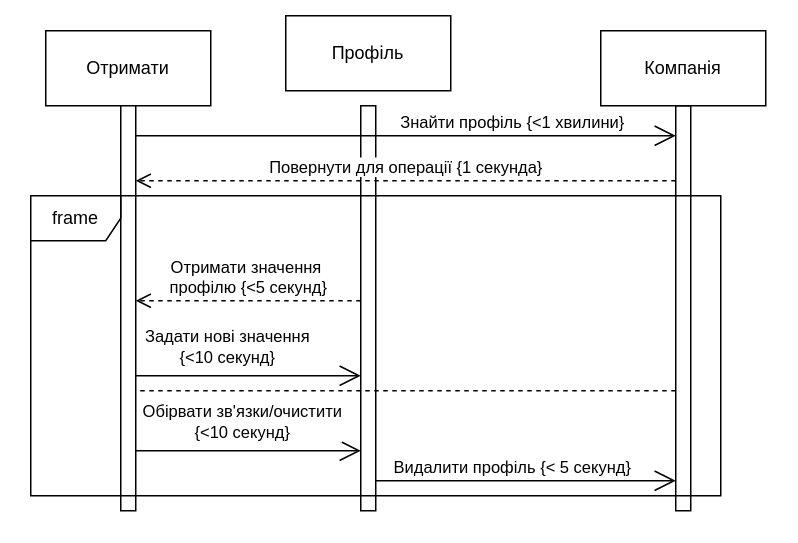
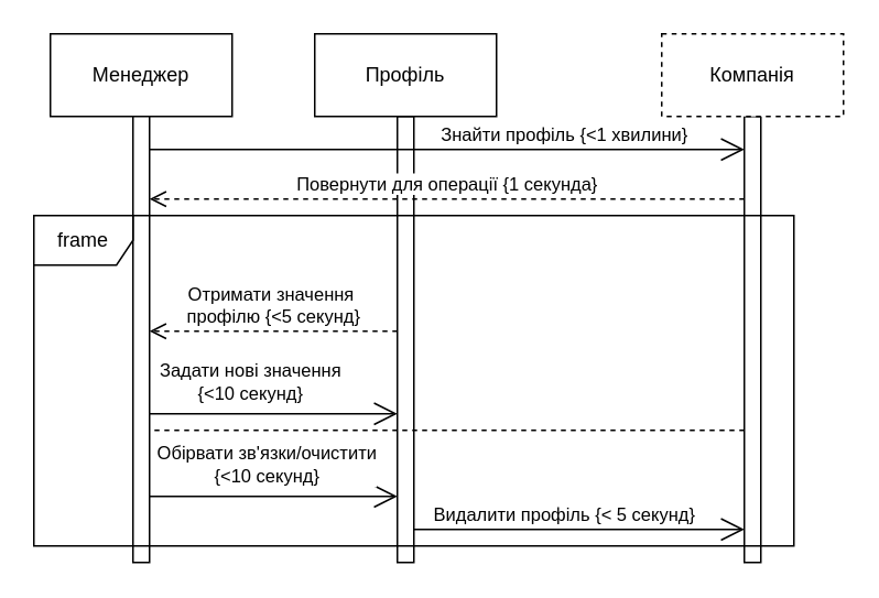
  <mxCell id="0" />
  <mxCell id="1" parent="0" />
  <mxCell id="2" value="" style="html=1;points=[[0,0,0,0,5],[0,1,0,0,-5],[1,0,0,0,5],[1,1,0,0,-5]];perimeter=orthogonalPerimeter;outlineConnect=0;targetShapes=umlLifeline;portConstraint=eastwest;newEdgeStyle={&quot;curved&quot;:0,&quot;rounded&quot;:0};" vertex="1" parent="1"><mxGeometry x="80" y="60" width="10" height="280" as="geometry" /></mxCell>
- <mxCell id="3" value="Отримати" style="html=1;whiteSpace=wrap;" vertex="1" parent="1"><mxGeometry x="30" y="20" width="110" height="50" as="geometry" /></mxCell>
+ <mxCell id="3" value="Менеджер" style="html=1;whiteSpace=wrap;" vertex="1" parent="1"><mxGeometry x="30" y="20" width="110" height="50" as="geometry" /></mxCell>
  <mxCell id="4" value="" style="html=1;points=[[0,0,0,0,5],[0,1,0,0,-5],[1,0,0,0,5],[1,1,0,0,-5]];perimeter=orthogonalPerimeter;outlineConnect=0;targetShapes=umlLifeline;portConstraint=eastwest;newEdgeStyle={&quot;curved&quot;:0,&quot;rounded&quot;:0};" vertex="1" parent="1"><mxGeometry x="240" y="70" width="10" height="270" as="geometry" /></mxCell>
- <mxCell id="5" value="Профіль" style="html=1;whiteSpace=wrap;" vertex="1" parent="1"><mxGeometry x="190" y="10" width="110" height="50" as="geometry" /></mxCell>
+ <mxCell id="5" value="Профіль" style="html=1;whiteSpace=wrap;" vertex="1" parent="1"><mxGeometry x="190" y="20" width="110" height="50" as="geometry" /></mxCell>
  <mxCell id="6" value="" style="html=1;points=[[0,0,0,0,5],[0,1,0,0,-5],[1,0,0,0,5],[1,1,0,0,-5]];perimeter=orthogonalPerimeter;outlineConnect=0;targetShapes=umlLifeline;portConstraint=eastwest;newEdgeStyle={&quot;curved&quot;:0,&quot;rounded&quot;:0};" vertex="1" parent="1"><mxGeometry x="450" y="70" width="10" height="270" as="geometry" /></mxCell>
- <mxCell id="7" value="Компанія" style="html=1;whiteSpace=wrap;" vertex="1" parent="1"><mxGeometry x="400" y="20" width="110" height="50" as="geometry" /></mxCell>
+ <mxCell id="7" value="Компанія" style="html=1;whiteSpace=wrap;dashed=1;" vertex="1" parent="1"><mxGeometry x="400" y="20" width="110" height="50" as="geometry" /></mxCell>
  <mxCell id="8" value="" style="endArrow=open;endFill=1;endSize=12;html=1;rounded=0;" edge="1" parent="1"><mxGeometry width="160" relative="1" as="geometry"><mxPoint x="90" y="90" as="sourcePoint" /><mxPoint x="450" y="90" as="targetPoint" /><Array as="points"><mxPoint x="230" y="90" /><mxPoint x="270" y="90" /></Array></mxGeometry></mxCell>
  <mxCell id="9" value="Знайти профіль {&amp;lt;1 хвилини}" style="edgeLabel;html=1;align=center;verticalAlign=middle;resizable=0;points=[];" vertex="1" connectable="0" parent="8"><mxGeometry x="0.24" y="3" relative="1" as="geometry"><mxPoint x="27" y="-7" as="offset" /></mxGeometry></mxCell>
  <mxCell id="10" value="" style="endArrow=open;endFill=1;endSize=12;html=1;rounded=0;" edge="1" parent="1"><mxGeometry width="160" relative="1" as="geometry"><mxPoint x="90" y="250" as="sourcePoint" /><mxPoint x="240" y="250" as="targetPoint" /></mxGeometry></mxCell>
  <mxCell id="11" value="Задати нові значення&lt;div&gt;{&amp;lt;10 секунд}&lt;/div&gt;" style="edgeLabel;html=1;align=center;verticalAlign=middle;resizable=0;points=[];" vertex="1" connectable="0" parent="10"><mxGeometry x="-0.465" y="-1" relative="1" as="geometry"><mxPoint x="20" y="-21" as="offset" /></mxGeometry></mxCell>
  <mxCell id="12" value="Отримати значення&amp;nbsp;&lt;div&gt;профілю {&amp;lt;5 секунд}&lt;/div&gt;" style="html=1;verticalAlign=bottom;endArrow=open;dashed=1;endSize=8;curved=0;rounded=0;" edge="1" parent="1"><mxGeometry relative="1" as="geometry"><mxPoint x="240" y="200" as="sourcePoint" /><mxPoint x="90" y="200" as="targetPoint" /><Array as="points"><mxPoint x="160" y="200" /></Array></mxGeometry></mxCell>
  <mxCell id="13" value="frame" style="shape=umlFrame;whiteSpace=wrap;html=1;pointerEvents=0;" vertex="1" parent="1"><mxGeometry x="20" y="130" width="460" height="200" as="geometry" /></mxCell>
  <mxCell id="14" value="" style="html=1;verticalAlign=bottom;endArrow=none;dashed=1;endSize=8;curved=0;rounded=0;endFill=0;" edge="1" parent="1" source="6"><mxGeometry relative="1" as="geometry"><mxPoint x="170" y="260" as="sourcePoint" /><mxPoint x="90" y="260" as="targetPoint" /></mxGeometry></mxCell>
  <mxCell id="15" value="Повернути для операції {1 секунда}" style="html=1;verticalAlign=bottom;endArrow=open;dashed=1;endSize=8;curved=0;rounded=0;" edge="1" parent="1"><mxGeometry relative="1" as="geometry"><mxPoint x="450" y="120" as="sourcePoint" /><mxPoint x="90" y="120" as="targetPoint" /></mxGeometry></mxCell>
  <mxCell id="16" value="" style="endArrow=open;endFill=1;endSize=12;html=1;rounded=0;" edge="1" parent="1"><mxGeometry width="160" relative="1" as="geometry"><mxPoint x="90" y="300" as="sourcePoint" /><mxPoint x="240" y="300" as="targetPoint" /></mxGeometry></mxCell>
  <mxCell id="17" value="Обірвати зв'язки/очистити&lt;div&gt;{&amp;lt;10 секунд}&lt;/div&gt;" style="edgeLabel;html=1;align=center;verticalAlign=middle;resizable=0;points=[];" vertex="1" connectable="0" parent="16"><mxGeometry x="-0.465" y="-1" relative="1" as="geometry"><mxPoint x="30" y="-21" as="offset" /></mxGeometry></mxCell>
  <mxCell id="18" value="" style="endArrow=open;endFill=1;endSize=12;html=1;rounded=0;" edge="1" parent="1" source="4"><mxGeometry width="160" relative="1" as="geometry"><mxPoint x="90" y="320" as="sourcePoint" /><mxPoint x="450" y="320" as="targetPoint" /></mxGeometry></mxCell>
  <mxCell id="19" value="Видалити профіль {&amp;lt; 5 секунд}" style="edgeLabel;html=1;align=center;verticalAlign=middle;resizable=0;points=[];" vertex="1" connectable="0" parent="18"><mxGeometry x="-0.219" relative="1" as="geometry"><mxPoint x="12" y="-10" as="offset" /></mxGeometry></mxCell>
